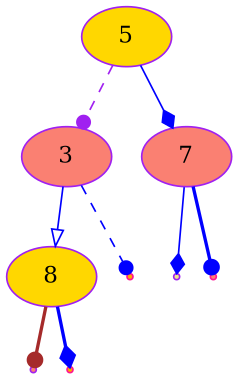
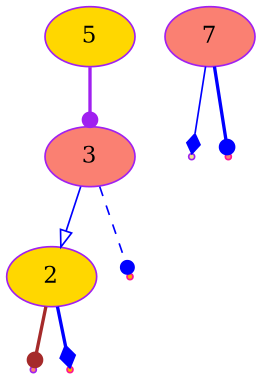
  digraph {
    ordering=out
    node [color=purple fillcolor=salmon style=filled shape=point]
    edge [arrowhead=dot color=blue style=solid]
    5 [fillcolor=gold shape=""]
    3 [shape=""]
    7 [shape=""]
-   2 [fillcolor=gold label=8 shape=""]
+   2 [fillcolor=gold shape=""]
    null3r [color=deeppink fillcolor=orange]
    null7l [fillcolor=khaki]
    null7r [color=deeppink]
    null2l
    null2r [color=deeppink fillcolor=orange]
-   5 -> 3 [color=purple style=dashed]
-   5 -> 7 [arrowhead=diamond]
+   5 -> 3 [color=purple style=bold]
    3 -> 2 [arrowhead=onormal]
    3 -> null3r [style=dashed]
    7 -> null7l [arrowhead=diamond]
    7 -> null7r [style=bold]
    2 -> null2l [color=brown style=bold]
    2 -> null2r [arrowhead=diamond style=bold]
  }
